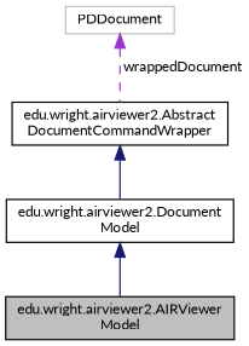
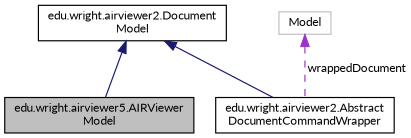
  digraph {
    fontname=Lato
    node [color=black fillcolor=white fontname=Lato fontsize=10 shape=record style=filled]
    edge [color=midnightblue dir=back fontname=Lato fontsize=10 labelfontname=Helvetica labelfontsize=10 style=solid]
-   n1 [fillcolor=grey75 fontcolor=black height=0.2 label="edu.wright.airviewer2.AIRViewer\lModel" width=0.4]
+   n1 [fillcolor=grey75 fontcolor=black height=0.2 label="edu.wright.airviewer5.AIRViewer\lModel" width=0.4]
    n2 [height=0.2 label="edu.wright.airviewer2.Document\lModel" width=0.4]
    n3 [height=0.2 label="edu.wright.airviewer2.Abstract\lDocumentCommandWrapper" width=0.4]
-   n4 [color=grey75 height=0.2 label=PDDocument width=0.4]
+   n4 [color=grey75 height=0.2 label=Model width=0.4]
    n2 -> n1
-   n3 -> n2
+   n2 -> n3
    n4 -> n3 [color=darkorchid3 label=" wrappedDocument" style=dashed]
  }
